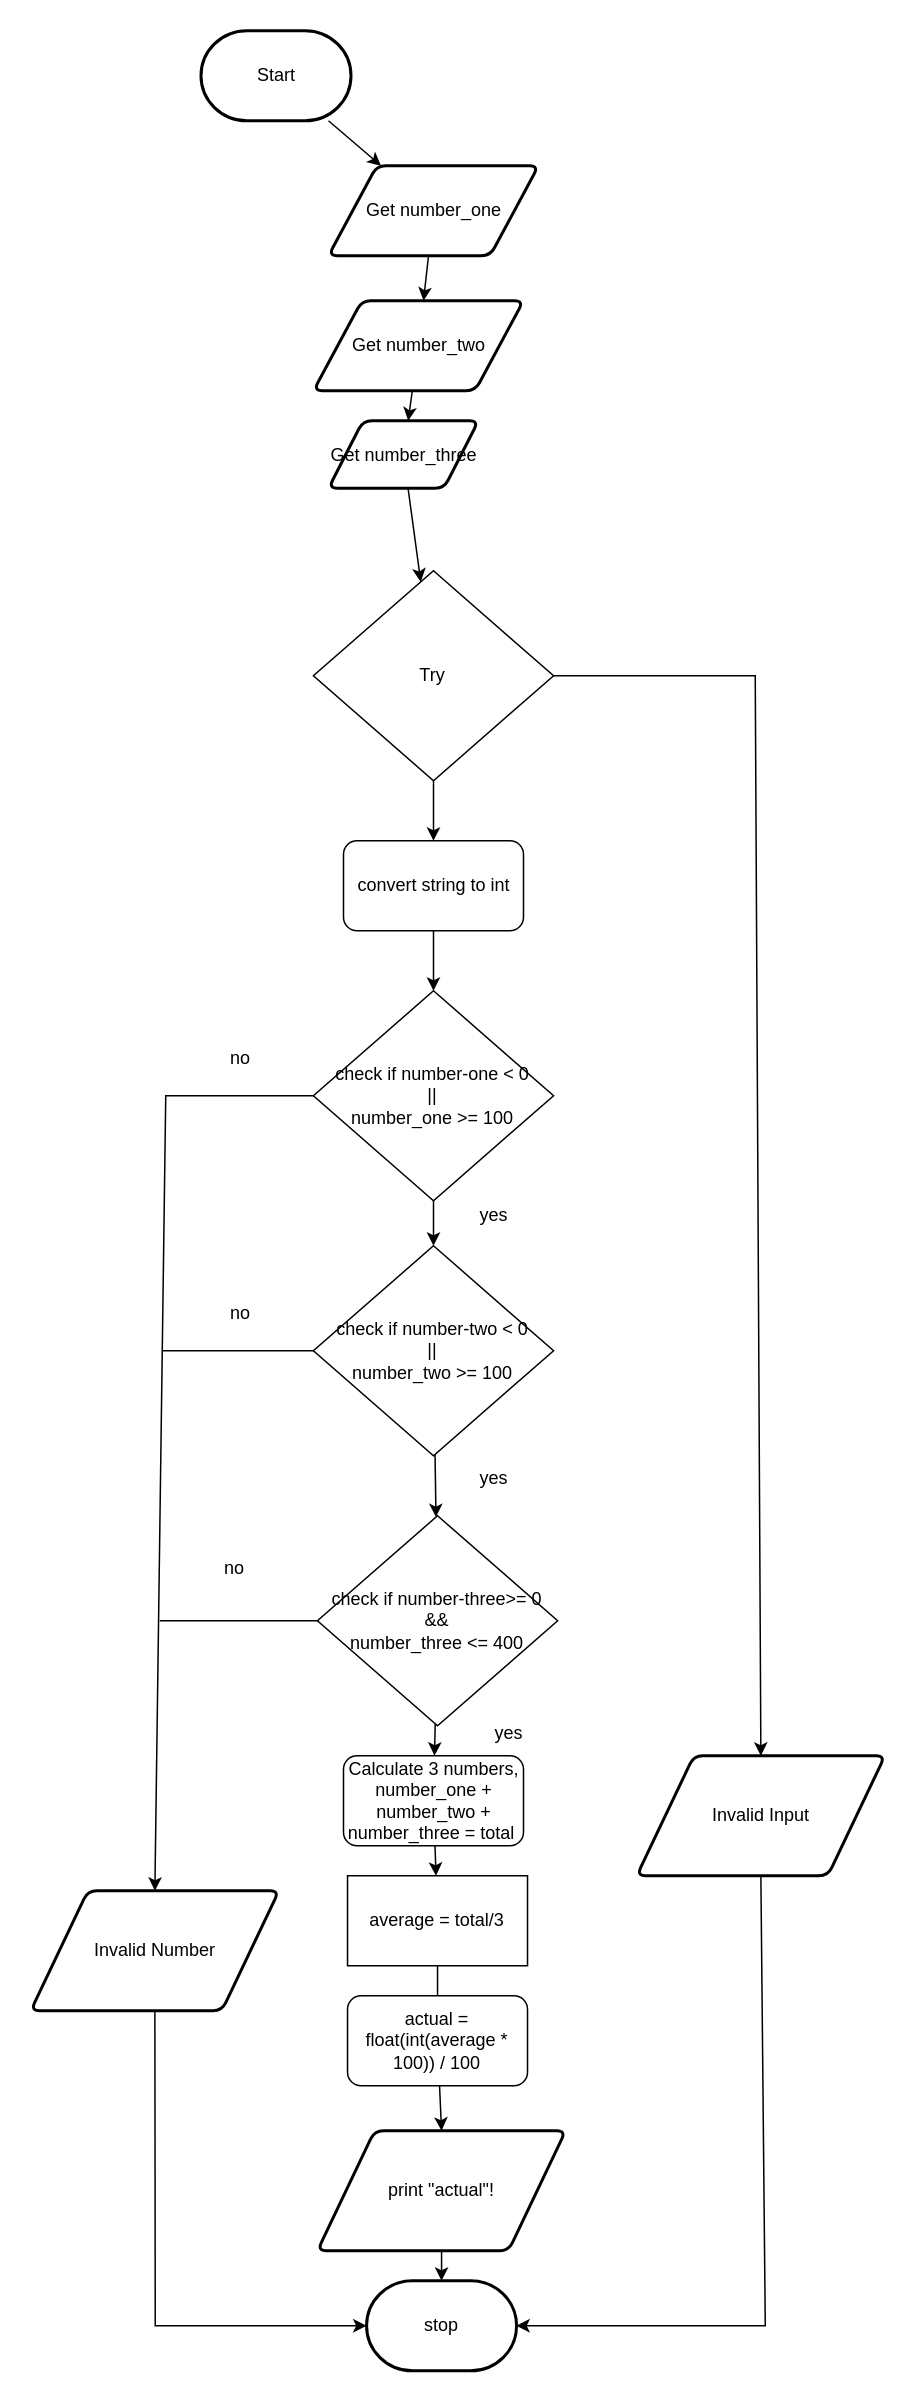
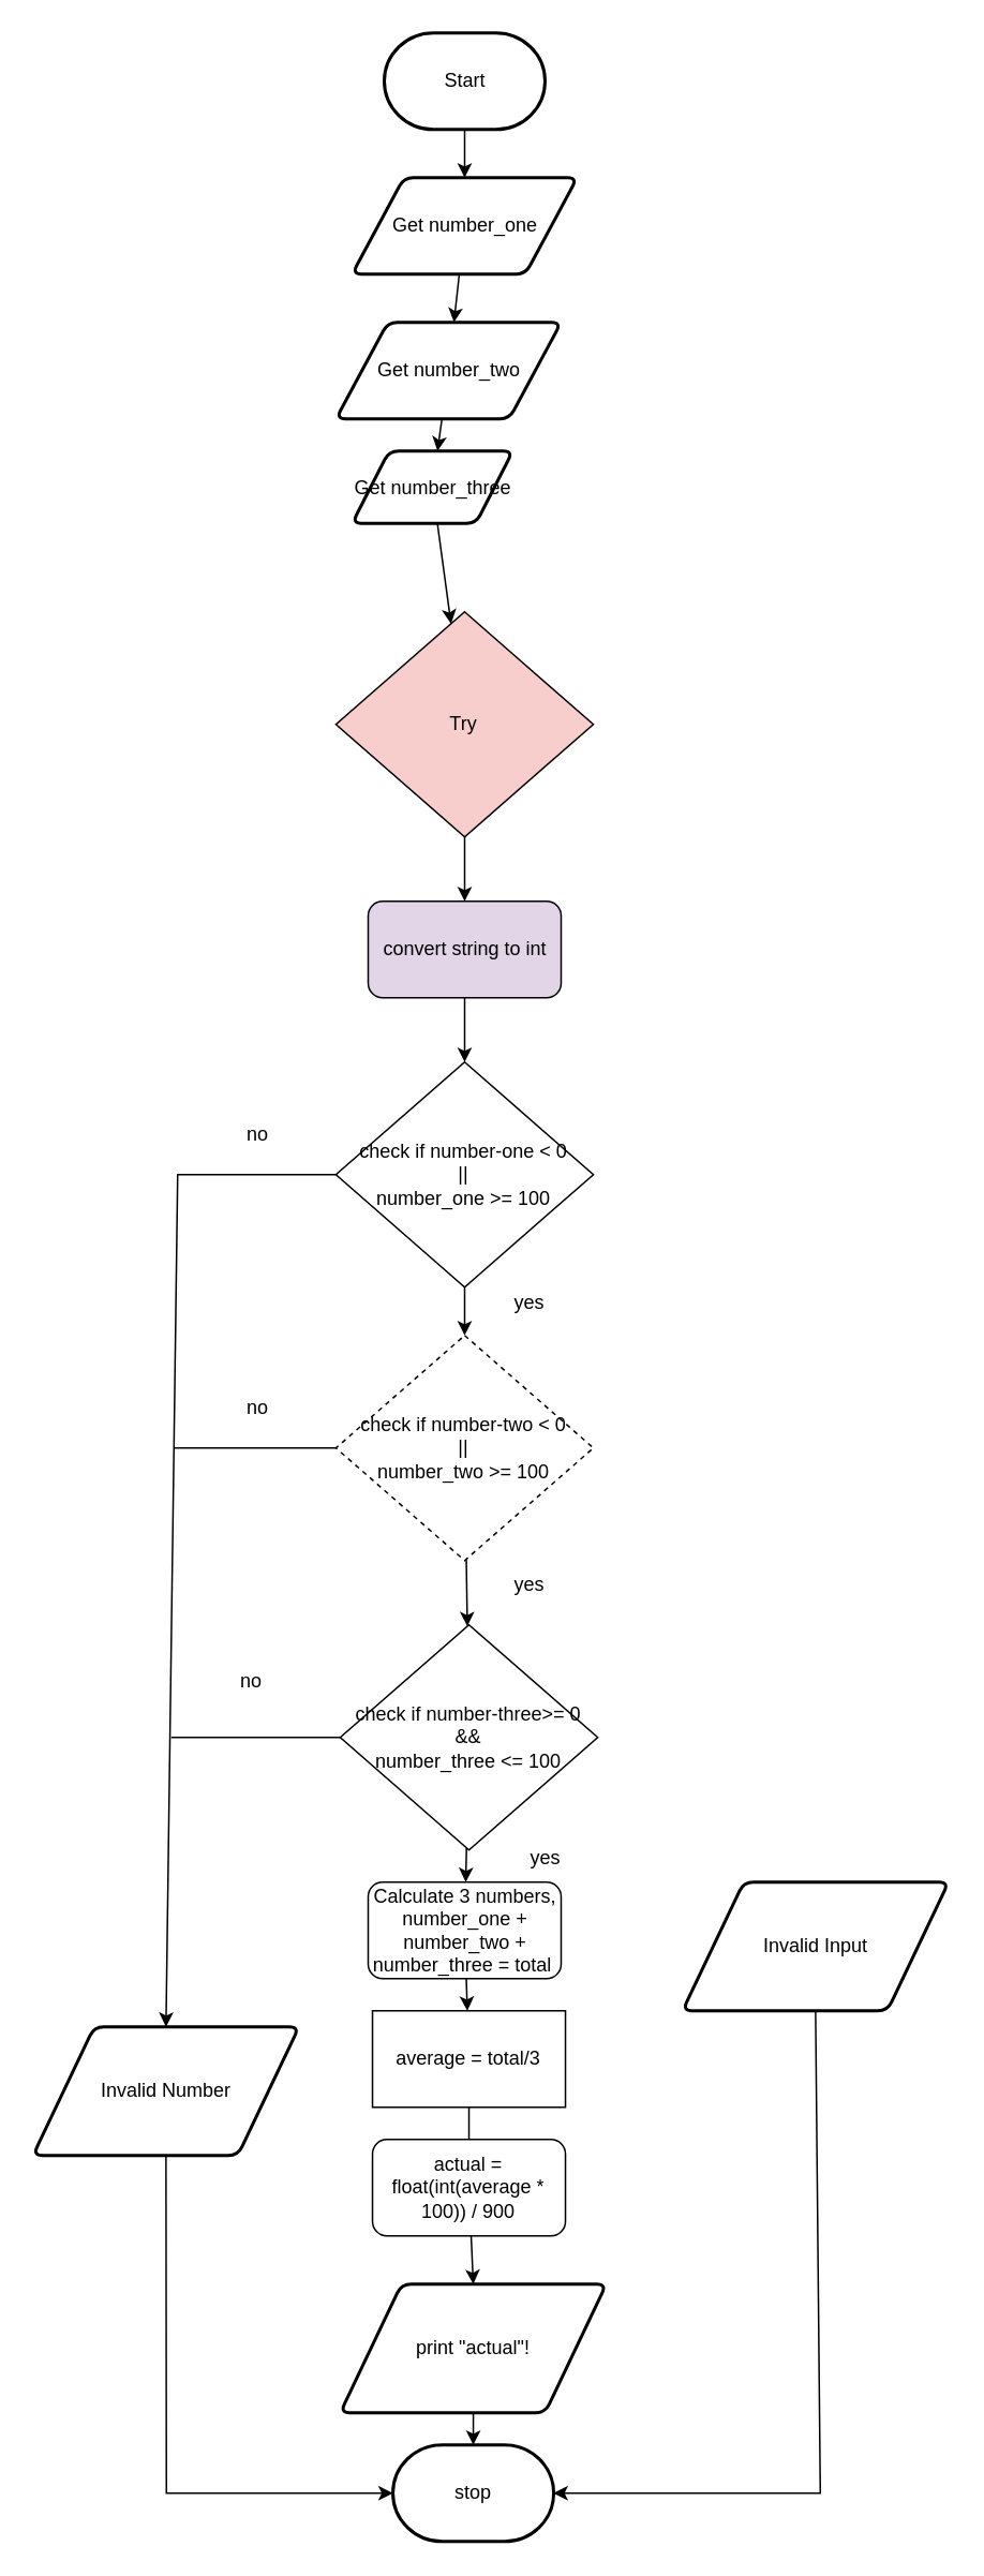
  <mxCell id="0" />
  <mxCell id="1" parent="0" />
  <mxCell id="2" value="" style="edgeStyle=none;html=1;" parent="1" source="3" target="5" edge="1"><mxGeometry relative="1" as="geometry" /></mxCell>
- <mxCell id="3" value="Start" style="strokeWidth=2;html=1;shape=mxgraph.flowchart.terminator;whiteSpace=wrap;" parent="1" vertex="1"><mxGeometry x="133.5" y="20" width="100" height="60" as="geometry" /></mxCell>
+ <mxCell id="3" value="Start" style="strokeWidth=2;html=1;shape=mxgraph.flowchart.terminator;whiteSpace=wrap;" parent="1" vertex="1"><mxGeometry x="238.5" y="20" width="100" height="60" as="geometry" /></mxCell>
  <mxCell id="4" value="" style="edgeStyle=none;html=1;" parent="1" source="5" target="12" edge="1"><mxGeometry relative="1" as="geometry" /></mxCell>
  <mxCell id="5" value="Get number_one" style="shape=parallelogram;html=1;strokeWidth=2;perimeter=parallelogramPerimeter;whiteSpace=wrap;rounded=1;arcSize=12;size=0.23;" parent="1" vertex="1"><mxGeometry x="218.5" y="110" width="140" height="60" as="geometry" /></mxCell>
  <mxCell id="6" style="edgeStyle=none;html=1;entryX=0.5;entryY=0;entryDx=0;entryDy=0;entryPerimeter=0;" parent="1" source="7" target="8" edge="1"><mxGeometry relative="1" as="geometry" /></mxCell>
  <mxCell id="7" value="print &quot;actual&quot;!" style="shape=parallelogram;html=1;strokeWidth=2;perimeter=parallelogramPerimeter;whiteSpace=wrap;rounded=1;arcSize=12;size=0.23;" parent="1" vertex="1"><mxGeometry x="211.13" y="1420" width="165.5" height="80" as="geometry" /></mxCell>
  <mxCell id="8" value="stop" style="strokeWidth=2;html=1;shape=mxgraph.flowchart.terminator;whiteSpace=wrap;rounded=1;" parent="1" vertex="1"><mxGeometry x="243.88" y="1520" width="100" height="60" as="geometry" /></mxCell>
  <mxCell id="9" value="" style="edgeStyle=none;html=1;" parent="1" source="10" target="22" edge="1"><mxGeometry relative="1" as="geometry" /></mxCell>
  <mxCell id="10" value="Get number_three" style="shape=parallelogram;html=1;strokeWidth=2;perimeter=parallelogramPerimeter;whiteSpace=wrap;rounded=1;arcSize=12;size=0.23;" parent="1" vertex="1"><mxGeometry x="218.5" y="280" width="100" height="45" as="geometry" /></mxCell>
  <mxCell id="11" value="" style="edgeStyle=none;html=1;" parent="1" source="12" target="10" edge="1"><mxGeometry relative="1" as="geometry" /></mxCell>
  <mxCell id="12" value="Get number_two" style="shape=parallelogram;html=1;strokeWidth=2;perimeter=parallelogramPerimeter;whiteSpace=wrap;rounded=1;arcSize=12;size=0.23;" parent="1" vertex="1"><mxGeometry x="208.5" y="200" width="140" height="60" as="geometry" /></mxCell>
  <mxCell id="13" value="" style="edgeStyle=none;html=1;" parent="1" source="14" target="16" edge="1"><mxGeometry relative="1" as="geometry" /></mxCell>
  <mxCell id="14" value="Calculate 3 numbers, number_one + number_two + number_three = total&amp;nbsp;" style="rounded=1;whiteSpace=wrap;html=1;" parent="1" vertex="1"><mxGeometry x="228.5" y="1170" width="120" height="60" as="geometry" /></mxCell>
  <mxCell id="15" style="edgeStyle=none;html=1;entryX=0.5;entryY=0;entryDx=0;entryDy=0;startArrow=none;" parent="1" source="42" target="7" edge="1"><mxGeometry relative="1" as="geometry" /></mxCell>
  <mxCell id="16" value="average = total/3" style="whiteSpace=wrap;html=1;rounded=0;" parent="1" vertex="1"><mxGeometry x="231.19" y="1250" width="120" height="60" as="geometry" /></mxCell>
  <mxCell id="17" value="" style="edgeStyle=none;html=1;endArrow=none;" parent="1" edge="1"><mxGeometry relative="1" as="geometry"><mxPoint x="291.19" y="720" as="sourcePoint" /><mxPoint x="291.19" y="720" as="targetPoint" /></mxGeometry></mxCell>
  <mxCell id="18" style="edgeStyle=none;rounded=0;html=1;entryX=1;entryY=0.5;entryDx=0;entryDy=0;entryPerimeter=0;endArrow=classic;endFill=1;exitX=0.5;exitY=1;exitDx=0;exitDy=0;" parent="1" source="19" edge="1"><mxGeometry relative="1" as="geometry"><mxPoint x="511.69" y="1380" as="sourcePoint" /><mxPoint x="343.69" y="1550" as="targetPoint" /><Array as="points"><mxPoint x="509.69" y="1550" /></Array></mxGeometry></mxCell>
  <mxCell id="19" value="Invalid Input" style="shape=parallelogram;html=1;strokeWidth=2;perimeter=parallelogramPerimeter;whiteSpace=wrap;rounded=1;arcSize=12;size=0.23;" parent="1" vertex="1"><mxGeometry x="424" y="1170" width="165.5" height="80" as="geometry" /></mxCell>
  <mxCell id="20" value="" style="edgeStyle=none;html=1;" parent="1" source="22" target="24" edge="1"><mxGeometry relative="1" as="geometry" /></mxCell>
- <mxCell id="21" style="edgeStyle=none;html=1;entryX=0.5;entryY=0;entryDx=0;entryDy=0;exitX=1;exitY=0.5;exitDx=0;exitDy=0;rounded=0;" parent="1" source="22" target="19" edge="1"><mxGeometry relative="1" as="geometry"><Array as="points"><mxPoint x="503" y="450" /></Array></mxGeometry></mxCell>
- <mxCell id="22" value="Try" style="rhombus;whiteSpace=wrap;html=1;" parent="1" vertex="1"><mxGeometry x="208.44" y="380" width="160.12" height="140" as="geometry" /></mxCell>
+ <mxCell id="22" value="Try" style="rhombus;whiteSpace=wrap;html=1;fillColor=#f8cecc;" parent="1" vertex="1"><mxGeometry x="208.44" y="380" width="160.12" height="140" as="geometry" /></mxCell>
  <mxCell id="23" value="" style="edgeStyle=none;html=1;" parent="1" source="24" target="27" edge="1"><mxGeometry relative="1" as="geometry" /></mxCell>
- <mxCell id="24" value="convert string to int" style="rounded=1;whiteSpace=wrap;html=1;" parent="1" vertex="1"><mxGeometry x="228.5" y="560" width="120" height="60" as="geometry" /></mxCell>
+ <mxCell id="24" value="convert string to int" style="rounded=1;whiteSpace=wrap;html=1;fillColor=#e1d5e7;" parent="1" vertex="1"><mxGeometry x="228.5" y="560" width="120" height="60" as="geometry" /></mxCell>
  <mxCell id="25" value="" style="edgeStyle=none;html=1;" parent="1" source="27" target="30" edge="1"><mxGeometry relative="1" as="geometry" /></mxCell>
  <mxCell id="26" style="edgeStyle=none;rounded=0;html=1;entryX=0.5;entryY=0;entryDx=0;entryDy=0;exitX=0;exitY=0.5;exitDx=0;exitDy=0;" parent="1" source="27" target="39" edge="1"><mxGeometry relative="1" as="geometry"><mxPoint x="200" y="730" as="sourcePoint" /><Array as="points"><mxPoint x="110" y="730" /></Array></mxGeometry></mxCell>
  <mxCell id="27" value="check if number-one &amp;lt; 0&lt;br&gt;||&lt;br&gt;number_one &amp;gt;= 100" style="rhombus;whiteSpace=wrap;html=1;" parent="1" vertex="1"><mxGeometry x="208.44" y="660" width="160.12" height="140" as="geometry" /></mxCell>
  <mxCell id="28" value="" style="edgeStyle=none;html=1;" parent="1" source="30" target="33" edge="1"><mxGeometry relative="1" as="geometry" /></mxCell>
  <mxCell id="29" style="edgeStyle=none;rounded=0;html=1;endArrow=none;endFill=0;" parent="1" source="30" edge="1"><mxGeometry relative="1" as="geometry"><mxPoint x="108" y="900" as="targetPoint" /></mxGeometry></mxCell>
- <mxCell id="30" value="check if number-two &amp;lt; 0&lt;br&gt;||&lt;br&gt;number_two &amp;gt;= 100" style="rhombus;whiteSpace=wrap;html=1;" parent="1" vertex="1"><mxGeometry x="208.44" y="830" width="160.12" height="140" as="geometry" /></mxCell>
+ <mxCell id="30" value="check if number-two &amp;lt; 0&lt;br&gt;||&lt;br&gt;number_two &amp;gt;= 100" style="rhombus;whiteSpace=wrap;html=1;dashed=1;" parent="1" vertex="1"><mxGeometry x="208.44" y="830" width="160.12" height="140" as="geometry" /></mxCell>
  <mxCell id="31" value="" style="edgeStyle=none;html=1;" parent="1" source="33" target="14" edge="1"><mxGeometry relative="1" as="geometry" /></mxCell>
  <mxCell id="32" style="edgeStyle=none;rounded=0;html=1;endArrow=none;endFill=0;" parent="1" source="33" edge="1"><mxGeometry relative="1" as="geometry"><mxPoint x="106" y="1080" as="targetPoint" /></mxGeometry></mxCell>
- <mxCell id="33" value="check if number-three&amp;gt;= 0&lt;br&gt;&amp;amp;&amp;amp;&lt;br&gt;number_three &amp;lt;= 400" style="rhombus;whiteSpace=wrap;html=1;" parent="1" vertex="1"><mxGeometry x="211.13" y="1010" width="160.12" height="140" as="geometry" /></mxCell>
+ <mxCell id="33" value="check if number-three&amp;gt;= 0&lt;br&gt;&amp;amp;&amp;amp;&lt;br&gt;number_three &amp;lt;= 100" style="rhombus;whiteSpace=wrap;html=1;" parent="1" vertex="1"><mxGeometry x="211.13" y="1010" width="160.12" height="140" as="geometry" /></mxCell>
  <mxCell id="34" value="yes" style="text;html=1;strokeColor=none;fillColor=none;align=center;verticalAlign=middle;whiteSpace=wrap;rounded=0;" parent="1" vertex="1"><mxGeometry x="298.5" y="795" width="60" height="30" as="geometry" /></mxCell>
  <mxCell id="35" value="yes" style="text;html=1;strokeColor=none;fillColor=none;align=center;verticalAlign=middle;whiteSpace=wrap;rounded=0;" parent="1" vertex="1"><mxGeometry x="298.5" y="970" width="60" height="30" as="geometry" /></mxCell>
  <mxCell id="36" value="yes" style="text;html=1;strokeColor=none;fillColor=none;align=center;verticalAlign=middle;whiteSpace=wrap;rounded=0;" parent="1" vertex="1"><mxGeometry x="308.56" y="1140" width="60" height="30" as="geometry" /></mxCell>
  <mxCell id="37" value="no" style="text;html=1;strokeColor=none;fillColor=none;align=center;verticalAlign=middle;whiteSpace=wrap;rounded=0;" parent="1" vertex="1"><mxGeometry x="130" y="690" width="60" height="30" as="geometry" /></mxCell>
  <mxCell id="38" style="edgeStyle=none;rounded=0;html=1;entryX=0;entryY=0.5;entryDx=0;entryDy=0;entryPerimeter=0;endArrow=classic;endFill=1;exitX=0.5;exitY=1;exitDx=0;exitDy=0;" parent="1" source="39" target="8" edge="1"><mxGeometry relative="1" as="geometry"><Array as="points"><mxPoint x="103" y="1550" /></Array></mxGeometry></mxCell>
  <mxCell id="39" value="Invalid Number" style="shape=parallelogram;html=1;strokeWidth=2;perimeter=parallelogramPerimeter;whiteSpace=wrap;rounded=1;arcSize=12;size=0.23;" parent="1" vertex="1"><mxGeometry x="20" y="1260" width="165.5" height="80" as="geometry" /></mxCell>
  <mxCell id="40" value="no" style="text;html=1;strokeColor=none;fillColor=none;align=center;verticalAlign=middle;whiteSpace=wrap;rounded=0;" parent="1" vertex="1"><mxGeometry x="130" y="860" width="60" height="30" as="geometry" /></mxCell>
  <mxCell id="41" value="no" style="text;html=1;strokeColor=none;fillColor=none;align=center;verticalAlign=middle;whiteSpace=wrap;rounded=0;" parent="1" vertex="1"><mxGeometry x="125.5" y="1030" width="60" height="30" as="geometry" /></mxCell>
- <mxCell id="42" value="actual = float(int(average * 100)) / 100" style="rounded=1;whiteSpace=wrap;html=1;" parent="1" vertex="1"><mxGeometry x="231.19" y="1330" width="120" height="60" as="geometry" /></mxCell>
+ <mxCell id="42" value="actual = float(int(average * 100)) / 900" style="rounded=1;whiteSpace=wrap;html=1;" parent="1" vertex="1"><mxGeometry x="231.19" y="1330" width="120" height="60" as="geometry" /></mxCell>
  <mxCell id="43" value="" style="edgeStyle=none;html=1;entryX=0.5;entryY=0;entryDx=0;entryDy=0;endArrow=none;" parent="1" source="16" target="42" edge="1"><mxGeometry relative="1" as="geometry"><mxPoint x="291.766" y="1310" as="sourcePoint" /><mxPoint x="293.88" y="1420" as="targetPoint" /></mxGeometry></mxCell>
